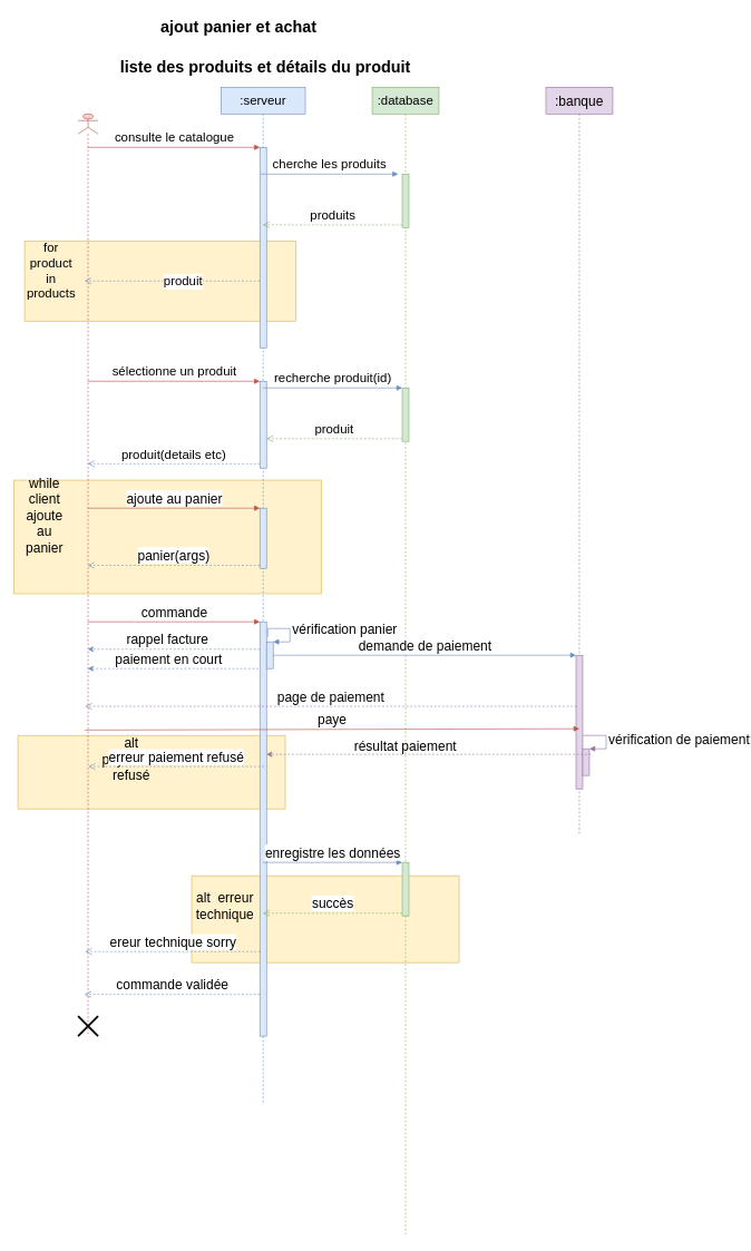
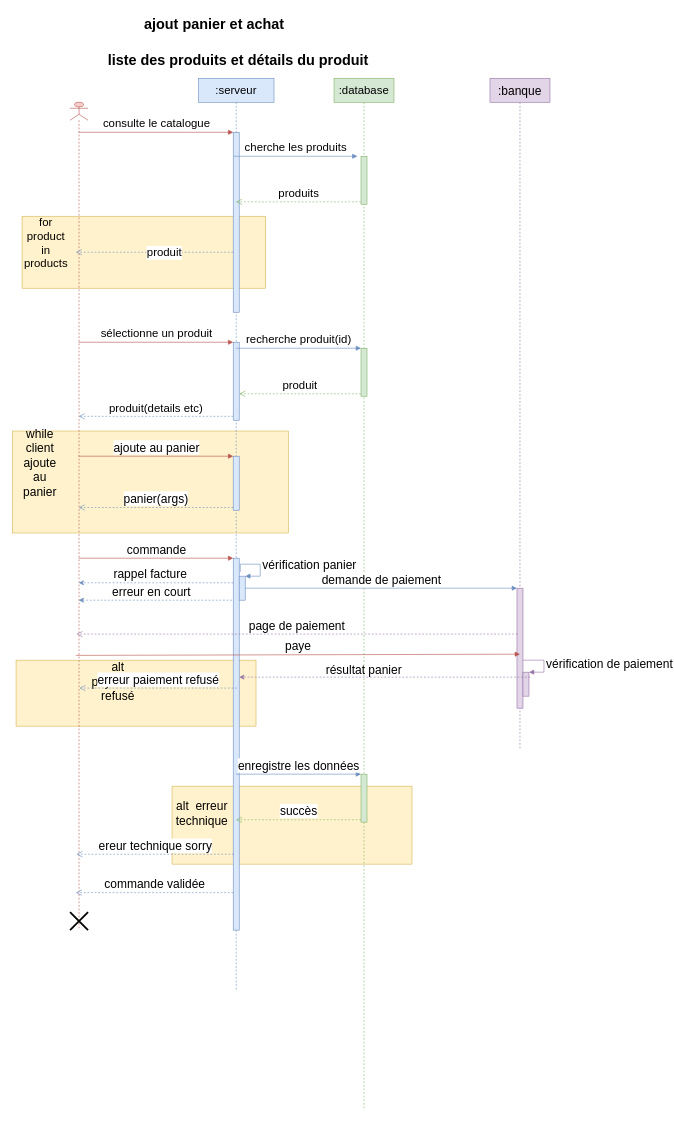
  <mxCell id="0" />
  <mxCell id="1" parent="0" />
  <mxCell id="2" value="" style="rounded=0;whiteSpace=wrap;html=1;fontSize=20;fillColor=#fff2cc;strokeColor=#d6b656;" vertex="1" parent="1"><mxGeometry x="286" y="1310" width="400" height="130" as="geometry" /></mxCell>
  <mxCell id="3" value="" style="rounded=0;whiteSpace=wrap;html=1;fontSize=20;fillColor=#fff2cc;strokeColor=#d6b656;" vertex="1" parent="1"><mxGeometry x="26" y="1100" width="400" height="110" as="geometry" /></mxCell>
  <mxCell id="4" value="" style="rounded=0;whiteSpace=wrap;html=1;fontSize=19;fillColor=#fff2cc;strokeColor=#d6b656;" parent="1" vertex="1"><mxGeometry x="20" y="718" width="460" height="170" as="geometry" /></mxCell>
  <mxCell id="5" value="&lt;font style=&quot;font-size: 19px;&quot;&gt;:serveur&lt;/font&gt;" style="shape=umlLifeline;perimeter=lifelinePerimeter;whiteSpace=wrap;html=1;container=1;collapsible=0;recursiveResize=0;outlineConnect=0;fillColor=#dae8fc;strokeColor=#6c8ebf;" parent="1" vertex="1"><mxGeometry x="330" y="130" width="126" height="1520" as="geometry" /></mxCell>
  <mxCell id="6" value="" style="rounded=0;whiteSpace=wrap;html=1;fontSize=19;fillColor=#fff2cc;strokeColor=#d6b656;" parent="5" vertex="1"><mxGeometry x="-294" y="230" width="406" height="120" as="geometry" /></mxCell>
  <mxCell id="7" value="" style="html=1;points=[];perimeter=orthogonalPerimeter;fontSize=19;fillColor=#dae8fc;strokeColor=#6c8ebf;" parent="5" vertex="1"><mxGeometry x="58" y="90" width="10" height="300" as="geometry" /></mxCell>
  <mxCell id="8" value="" style="html=1;points=[];perimeter=orthogonalPerimeter;fontSize=19;fillColor=#dae8fc;strokeColor=#6c8ebf;" parent="5" vertex="1"><mxGeometry x="58" y="440" width="10" height="130" as="geometry" /></mxCell>
  <mxCell id="9" value="" style="html=1;points=[];perimeter=orthogonalPerimeter;fontSize=20;fillColor=#dae8fc;strokeColor=#6c8ebf;" parent="5" vertex="1"><mxGeometry x="58" y="630" width="10" height="90" as="geometry" /></mxCell>
  <mxCell id="10" value="" style="html=1;points=[];perimeter=orthogonalPerimeter;fontSize=20;fillColor=#dae8fc;strokeColor=#6c8ebf;" vertex="1" parent="5"><mxGeometry x="58" y="800" width="10" height="620" as="geometry" /></mxCell>
  <mxCell id="11" value="" style="html=1;points=[];perimeter=orthogonalPerimeter;fontSize=20;fillColor=#dae8fc;strokeColor=#6c8ebf;" vertex="1" parent="5"><mxGeometry x="68" y="830" width="10" height="40" as="geometry" /></mxCell>
  <mxCell id="12" value="vérification panier" style="edgeStyle=orthogonalEdgeStyle;html=1;align=left;spacingLeft=2;endArrow=block;rounded=0;entryX=1;entryY=0;fontSize=20;fillColor=#dae8fc;strokeColor=#6c8ebf;exitX=1.178;exitY=0.037;exitDx=0;exitDy=0;exitPerimeter=0;" edge="1" target="11" parent="5" source="10"><mxGeometry relative="1" as="geometry"><mxPoint x="73" y="810" as="sourcePoint" /><Array as="points"><mxPoint x="103" y="810" /><mxPoint x="103" y="830" /></Array></mxGeometry></mxCell>
  <mxCell id="13" value="&lt;font style=&quot;font-size: 19px;&quot;&gt;:database&lt;/font&gt;" style="shape=umlLifeline;perimeter=lifelinePerimeter;whiteSpace=wrap;html=1;container=1;collapsible=0;recursiveResize=0;outlineConnect=0;fillColor=#d5e8d4;strokeColor=#82b366;" parent="1" vertex="1"><mxGeometry x="556" y="130" width="100" height="1720" as="geometry" /></mxCell>
  <mxCell id="14" value="" style="html=1;points=[];perimeter=orthogonalPerimeter;fontSize=19;fillColor=#d5e8d4;strokeColor=#82b366;" parent="13" vertex="1"><mxGeometry x="45" y="130" width="10" height="80" as="geometry" /></mxCell>
  <mxCell id="15" value="" style="html=1;points=[];perimeter=orthogonalPerimeter;fontSize=19;fillColor=#d5e8d4;strokeColor=#82b366;" parent="13" vertex="1"><mxGeometry x="45" y="450" width="10" height="80" as="geometry" /></mxCell>
  <mxCell id="16" value="" style="html=1;points=[];perimeter=orthogonalPerimeter;fontSize=20;fillColor=#d5e8d4;strokeColor=#82b366;" vertex="1" parent="13"><mxGeometry x="45" y="1160" width="10" height="80" as="geometry" /></mxCell>
  <mxCell id="17" value="" style="shape=umlLifeline;participant=umlActor;perimeter=lifelinePerimeter;whiteSpace=wrap;html=1;container=1;collapsible=0;recursiveResize=0;verticalAlign=top;spacingTop=36;outlineConnect=0;fillColor=#f8cecc;strokeColor=#b85450;size=30;" parent="1" vertex="1"><mxGeometry x="116" y="170" width="30" height="1380" as="geometry" /></mxCell>
  <mxCell id="18" value="" style="shape=umlDestroy;whiteSpace=wrap;html=1;strokeWidth=3;fontSize=20;" vertex="1" parent="17"><mxGeometry y="1350" width="30" height="30" as="geometry" /></mxCell>
  <mxCell id="19" value="liste des produits et détails du produit" style="text;strokeColor=none;fillColor=none;html=1;fontSize=24;fontStyle=1;verticalAlign=middle;align=center;" parent="1" vertex="1"><mxGeometry x="346" y="80" width="100" height="40" as="geometry" /></mxCell>
  <mxCell id="20" value="consulte le catalogue" style="html=1;verticalAlign=bottom;endArrow=block;entryX=0;entryY=0;rounded=0;fontSize=19;fillColor=#f8cecc;strokeColor=#b85450;" parent="1" source="17" target="7" edge="1"><mxGeometry relative="1" as="geometry"><mxPoint x="306" y="220" as="sourcePoint" /></mxGeometry></mxCell>
  <mxCell id="21" value="produit" style="html=1;verticalAlign=bottom;endArrow=open;dashed=1;endSize=8;exitX=0;exitY=0.95;rounded=0;fontSize=19;fillColor=#dae8fc;strokeColor=#6c8ebf;" parent="1" edge="1"><mxGeometry x="-0.121" y="15" relative="1" as="geometry"><mxPoint x="125.667" y="420" as="targetPoint" /><mxPoint x="388" y="420" as="sourcePoint" /><mxPoint as="offset" /></mxGeometry></mxCell>
  <mxCell id="22" value="cherche les produits" style="html=1;verticalAlign=bottom;endArrow=block;entryX=0;entryY=0;rounded=0;fontSize=19;fillColor=#dae8fc;strokeColor=#6c8ebf;" parent="1" edge="1"><mxGeometry relative="1" as="geometry"><mxPoint x="388.667" y="260" as="sourcePoint" /><mxPoint x="595" y="260" as="targetPoint" /></mxGeometry></mxCell>
  <mxCell id="23" value="produits" style="html=1;verticalAlign=bottom;endArrow=open;dashed=1;endSize=8;exitX=0;exitY=0.95;rounded=0;fontSize=19;fillColor=#d5e8d4;strokeColor=#82b366;" parent="1" source="14" target="5" edge="1"><mxGeometry relative="1" as="geometry"><mxPoint x="516" y="336" as="targetPoint" /></mxGeometry></mxCell>
  <mxCell id="24" value="for product in products" style="text;html=1;strokeColor=none;fillColor=none;align=center;verticalAlign=middle;whiteSpace=wrap;rounded=0;fontSize=19;" parent="1" vertex="1"><mxGeometry x="46" y="390" width="60" height="30" as="geometry" /></mxCell>
  <mxCell id="25" value="sélectionne un produit" style="html=1;verticalAlign=bottom;endArrow=block;entryX=0;entryY=0;rounded=0;fontSize=19;fillColor=#f8cecc;strokeColor=#b85450;" parent="1" source="17" target="8" edge="1"><mxGeometry relative="1" as="geometry"><mxPoint x="318" y="570" as="sourcePoint" /></mxGeometry></mxCell>
  <mxCell id="26" value="produit(details etc)" style="html=1;verticalAlign=bottom;endArrow=open;dashed=1;endSize=8;exitX=0;exitY=0.95;rounded=0;fontSize=19;fillColor=#dae8fc;strokeColor=#6c8ebf;" parent="1" source="8" target="17" edge="1"><mxGeometry relative="1" as="geometry"><mxPoint x="318" y="646" as="targetPoint" /></mxGeometry></mxCell>
  <mxCell id="27" value="recherche produit(id)" style="html=1;verticalAlign=bottom;endArrow=block;entryX=0;entryY=0;rounded=0;fontSize=19;fillColor=#dae8fc;strokeColor=#6c8ebf;" parent="1" source="5" target="15" edge="1"><mxGeometry relative="1" as="geometry"><mxPoint x="516" y="580" as="sourcePoint" /></mxGeometry></mxCell>
  <mxCell id="28" value="produit" style="html=1;verticalAlign=bottom;endArrow=open;dashed=1;endSize=8;exitX=0;exitY=0.95;rounded=0;fontSize=19;fillColor=#d5e8d4;strokeColor=#82b366;" parent="1" source="15" target="8" edge="1"><mxGeometry relative="1" as="geometry"><mxPoint x="516" y="656" as="targetPoint" /></mxGeometry></mxCell>
  <mxCell id="29" value="while client ajoute au panier" style="text;html=1;strokeColor=none;fillColor=none;align=center;verticalAlign=middle;whiteSpace=wrap;rounded=0;fontSize=20;" parent="1" vertex="1"><mxGeometry x="36" y="755" width="60" height="30" as="geometry" /></mxCell>
  <mxCell id="30" value="ajoute au panier" style="html=1;verticalAlign=bottom;endArrow=block;entryX=0;entryY=0;rounded=0;fontSize=20;fillColor=#f8cecc;strokeColor=#b85450;" parent="1" source="17" target="9" edge="1"><mxGeometry relative="1" as="geometry"><mxPoint x="330" y="760" as="sourcePoint" /></mxGeometry></mxCell>
  <mxCell id="31" value="panier(args)" style="html=1;verticalAlign=bottom;endArrow=open;dashed=1;endSize=8;exitX=0;exitY=0.95;rounded=0;fontSize=20;fillColor=#dae8fc;strokeColor=#6c8ebf;" parent="1" source="9" target="17" edge="1"><mxGeometry relative="1" as="geometry"><mxPoint x="330" y="836" as="targetPoint" /></mxGeometry></mxCell>
  <mxCell id="32" value="ajout panier et achat" style="text;strokeColor=none;fillColor=none;html=1;fontSize=24;fontStyle=1;verticalAlign=middle;align=center;" parent="1" vertex="1"><mxGeometry x="306" y="20" width="100" height="40" as="geometry" /></mxCell>
  <mxCell id="33" value="&lt;font style=&quot;font-size: 20px;&quot;&gt;:banque&lt;/font&gt;" style="shape=umlLifeline;perimeter=lifelinePerimeter;whiteSpace=wrap;html=1;container=1;collapsible=0;recursiveResize=0;outlineConnect=0;fillColor=#e1d5e7;strokeColor=#9673a6;" vertex="1" parent="1"><mxGeometry x="816" y="130" width="100" height="1120" as="geometry" /></mxCell>
  <mxCell id="34" value="" style="html=1;points=[];perimeter=orthogonalPerimeter;fontSize=20;fillColor=#e1d5e7;strokeColor=#9673a6;" vertex="1" parent="33"><mxGeometry x="45" y="850" width="10" height="200" as="geometry" /></mxCell>
  <mxCell id="35" value="" style="html=1;points=[];perimeter=orthogonalPerimeter;fontSize=20;fillColor=#e1d5e7;strokeColor=#9673a6;" vertex="1" parent="33"><mxGeometry x="55" y="990" width="10" height="40" as="geometry" /></mxCell>
  <mxCell id="36" value="vérification de paiement" style="edgeStyle=orthogonalEdgeStyle;html=1;align=left;spacingLeft=2;endArrow=block;rounded=0;entryX=1;entryY=0;fontSize=20;fillColor=#e1d5e7;strokeColor=#9673a6;" edge="1" target="35" parent="33" source="34"><mxGeometry relative="1" as="geometry"><mxPoint x="60" y="970" as="sourcePoint" /><Array as="points"><mxPoint x="90" y="970" /><mxPoint x="90" y="990" /></Array></mxGeometry></mxCell>
  <mxCell id="37" value="commande" style="html=1;verticalAlign=bottom;endArrow=block;entryX=0;entryY=0;rounded=0;fontSize=20;fillColor=#f8cecc;strokeColor=#b85450;" edge="1" target="10" parent="1" source="17"><mxGeometry relative="1" as="geometry"><mxPoint x="318" y="930" as="sourcePoint" /></mxGeometry></mxCell>
  <mxCell id="38" value="commande validée" style="html=1;verticalAlign=bottom;endArrow=open;dashed=1;endSize=8;exitX=0;exitY=0.95;rounded=0;fontSize=20;fillColor=#dae8fc;strokeColor=#6c8ebf;" edge="1" parent="1"><mxGeometry relative="1" as="geometry"><mxPoint x="125.667" y="1487.5" as="targetPoint" /><mxPoint x="388" y="1487.5" as="sourcePoint" /></mxGeometry></mxCell>
  <mxCell id="39" value="demande de paiement" style="html=1;verticalAlign=bottom;endArrow=block;entryX=0;entryY=0;rounded=0;fontSize=20;fillColor=#dae8fc;strokeColor=#6c8ebf;" edge="1" target="34" parent="1" source="11"><mxGeometry relative="1" as="geometry"><mxPoint x="416" y="980" as="sourcePoint" /></mxGeometry></mxCell>
  <mxCell id="40" value="page de paiement" style="html=1;verticalAlign=bottom;endArrow=open;dashed=1;endSize=8;exitX=0;exitY=0.95;rounded=0;fontSize=20;fillColor=#e1d5e7;strokeColor=#9673a6;" edge="1" parent="1"><mxGeometry relative="1" as="geometry"><mxPoint x="126.667" y="1056.5" as="targetPoint" /><mxPoint x="862" y="1056.5" as="sourcePoint" /></mxGeometry></mxCell>
  <mxCell id="41" value="paye" style="html=1;verticalAlign=bottom;endArrow=block;rounded=0;fontSize=20;fillColor=#f8cecc;strokeColor=#b85450;" edge="1" parent="1"><mxGeometry relative="1" as="geometry"><mxPoint x="125.667" y="1092" as="sourcePoint" /><mxPoint x="866" y="1090" as="targetPoint" /></mxGeometry></mxCell>
  <mxCell id="42" value="" style="endArrow=classic;html=1;rounded=0;fontSize=20;exitX=1.2;exitY=0.208;exitDx=0;exitDy=0;exitPerimeter=0;fillColor=#e1d5e7;strokeColor=#9673a6;dashed=1;" edge="1" parent="1" source="35" target="10"><mxGeometry width="50" height="50" relative="1" as="geometry"><mxPoint x="676" y="1000" as="sourcePoint" /><mxPoint x="726" y="950" as="targetPoint" /></mxGeometry></mxCell>
  <mxCell id="43" value="alt payement refusé" style="text;html=1;strokeColor=none;fillColor=none;align=center;verticalAlign=middle;whiteSpace=wrap;rounded=0;fontSize=20;" vertex="1" parent="1"><mxGeometry x="166" y="1120" width="60" height="30" as="geometry" /></mxCell>
  <mxCell id="44" value="" style="endArrow=classic;html=1;rounded=0;dashed=1;fontSize=20;fillColor=#dae8fc;strokeColor=#6c8ebf;" edge="1" parent="1" target="17"><mxGeometry width="50" height="50" relative="1" as="geometry"><mxPoint x="388" y="971" as="sourcePoint" /><mxPoint x="236.004" y="957.637" as="targetPoint" /></mxGeometry></mxCell>
  <mxCell id="45" value="rappel facture" style="text;html=1;strokeColor=none;fillColor=none;align=center;verticalAlign=middle;whiteSpace=wrap;rounded=0;fontSize=20;" vertex="1" parent="1"><mxGeometry x="152" y="940" width="196" height="30" as="geometry" /></mxCell>
  <mxCell id="46" value="" style="endArrow=classic;html=1;rounded=0;dashed=1;fontSize=20;fillColor=#dae8fc;strokeColor=#6c8ebf;" edge="1" parent="1" target="17"><mxGeometry width="50" height="50" relative="1" as="geometry"><mxPoint x="386" y="1000" as="sourcePoint" /><mxPoint x="133" y="998" as="targetPoint" /></mxGeometry></mxCell>
- <mxCell id="47" value="paiement en court" style="text;html=1;strokeColor=none;fillColor=none;align=center;verticalAlign=middle;whiteSpace=wrap;rounded=0;fontSize=20;" vertex="1" parent="1"><mxGeometry x="124" y="970" width="256" height="30" as="geometry" /></mxCell>
- <mxCell id="48" value="résultat paiement" style="text;html=1;strokeColor=none;fillColor=none;align=center;verticalAlign=middle;whiteSpace=wrap;rounded=0;fontSize=20;" vertex="1" parent="1"><mxGeometry x="496" y="1100" width="220" height="30" as="geometry" /></mxCell>
+ <mxCell id="47" value="erreur en court" style="text;html=1;strokeColor=none;fillColor=none;align=center;verticalAlign=middle;whiteSpace=wrap;rounded=0;fontSize=20;" vertex="1" parent="1"><mxGeometry x="124" y="970" width="256" height="30" as="geometry" /></mxCell>
+ <mxCell id="48" value="résultat panier" style="text;html=1;strokeColor=none;fillColor=none;align=center;verticalAlign=middle;whiteSpace=wrap;rounded=0;fontSize=20;" vertex="1" parent="1"><mxGeometry x="496" y="1100" width="220" height="30" as="geometry" /></mxCell>
  <mxCell id="49" value="erreur paiement refusé" style="html=1;verticalAlign=bottom;endArrow=open;dashed=1;endSize=8;exitX=0;exitY=0.95;rounded=0;fontSize=20;fillColor=#dae8fc;strokeColor=#6c8ebf;" edge="1" parent="1"><mxGeometry relative="1" as="geometry"><mxPoint x="131.667" y="1146.5" as="targetPoint" /><mxPoint x="394" y="1146.5" as="sourcePoint" /></mxGeometry></mxCell>
  <mxCell id="50" value="enregistre les données" style="html=1;verticalAlign=bottom;endArrow=block;entryX=0;entryY=0;rounded=0;fontSize=20;fillColor=#dae8fc;strokeColor=#6c8ebf;" edge="1" target="16" parent="1" source="5"><mxGeometry relative="1" as="geometry"><mxPoint x="531" y="1290" as="sourcePoint" /></mxGeometry></mxCell>
  <mxCell id="51" value="succès" style="html=1;verticalAlign=bottom;endArrow=open;dashed=1;endSize=8;exitX=0;exitY=0.95;rounded=0;fontSize=20;fillColor=#d5e8d4;strokeColor=#82b366;" edge="1" source="16" parent="1" target="5"><mxGeometry relative="1" as="geometry"><mxPoint x="531" y="1366" as="targetPoint" /></mxGeometry></mxCell>
  <mxCell id="52" value="alt&amp;nbsp; erreur technique" style="text;html=1;strokeColor=none;fillColor=none;align=center;verticalAlign=middle;whiteSpace=wrap;rounded=0;fontSize=20;" vertex="1" parent="1"><mxGeometry x="306" y="1320" width="60" height="70" as="geometry" /></mxCell>
  <mxCell id="53" value="ereur technique sorry" style="html=1;verticalAlign=bottom;endArrow=open;dashed=1;endSize=8;exitX=0;exitY=0.95;rounded=0;fontSize=20;fillColor=#dae8fc;strokeColor=#6c8ebf;" edge="1" parent="1"><mxGeometry relative="1" as="geometry"><mxPoint x="126.667" y="1423.5" as="targetPoint" /><mxPoint x="389" y="1423.5" as="sourcePoint" /></mxGeometry></mxCell>
